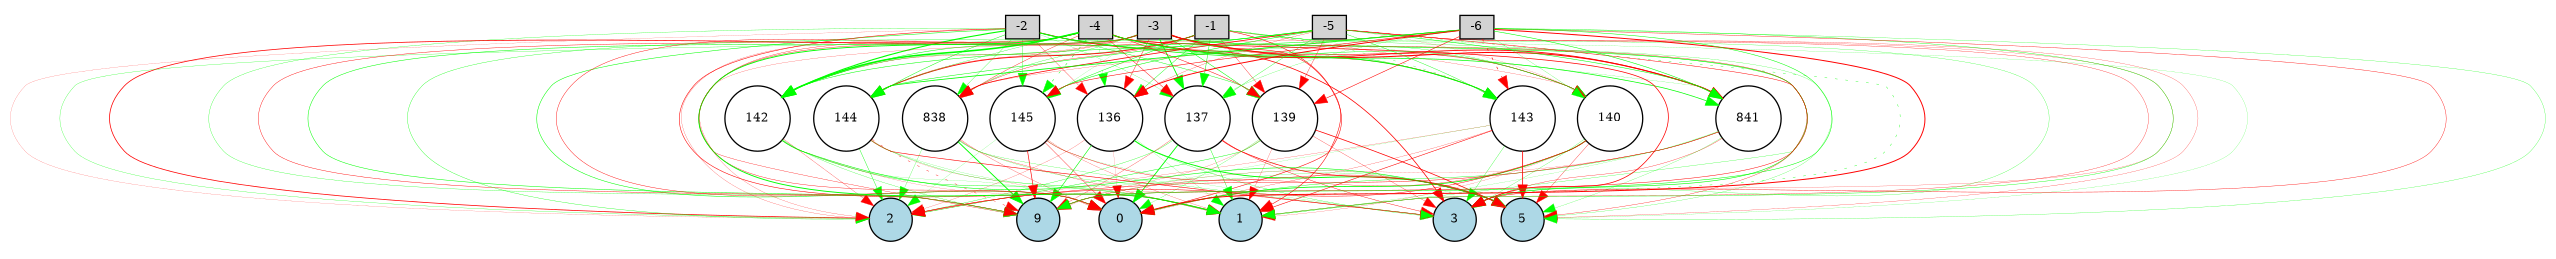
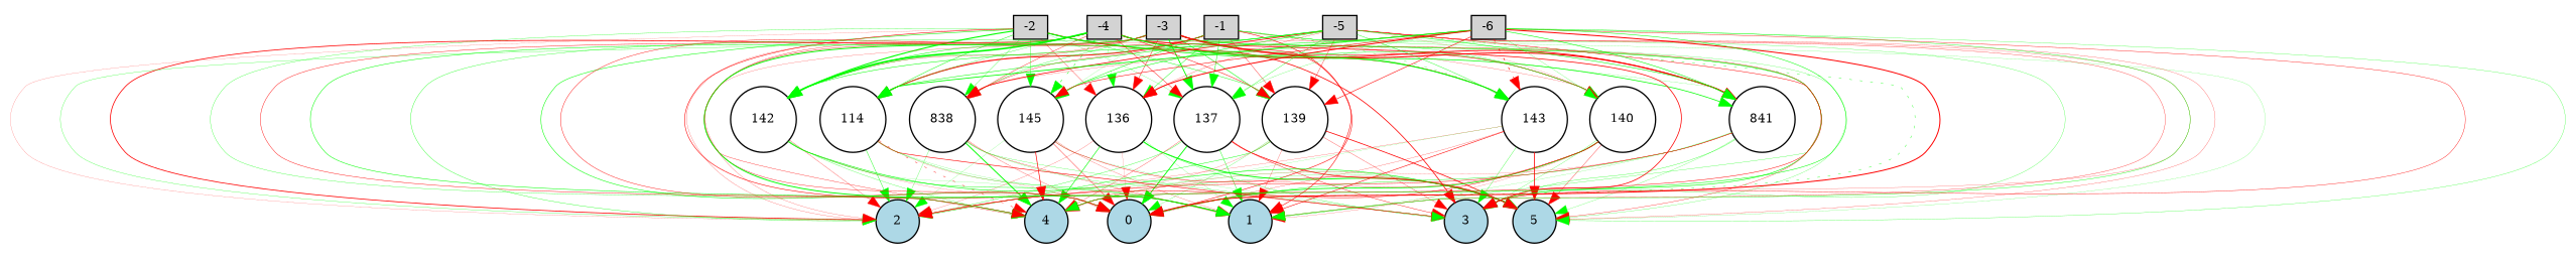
  digraph {
    node [fillcolor=white fontsize=9 shape=circle style=filled]
    edge [color=green style=solid]
    -1 [fillcolor=lightgray height=0.2 shape=box width=0.2]
    0 [fillcolor=lightblue height=0.2 width=0.2]
    1 [fillcolor=lightblue height=0.2 width=0.2]
    2 [fillcolor=lightblue height=0.2 width=0.2]
    3 [fillcolor=lightblue height=0.2 width=0.2]
-   4 [fillcolor=lightblue height=0.2 width=0.2 label=9]
+   4 [fillcolor=lightblue height=0.2 width=0.2]
    5 [fillcolor=lightblue height=0.2 width=0.2]
    136 [height=0.2 width=0.2]
    137 [height=0.2 width=0.2]
    n10 [height=0.2 label=838 width=0.2]
    139 [height=0.2 width=0.2]
    140 [height=0.2 width=0.2]
    n13 [height=0.2 label=841 width=0.2]
    142 [height=0.2 width=0.2]
    143 [height=0.2 width=0.2]
-   144 [height=0.2 width=0.2]
+   144 [height=0.2 width=0.2 label=114]
    145 [height=0.2 width=0.2]
    -2 [fillcolor=lightgray height=0.2 shape=box width=0.2]
    -3 [fillcolor=lightgray height=0.2 shape=box width=0.2]
    -4 [fillcolor=lightgray height=0.2 shape=box width=0.2]
    -5 [fillcolor=lightgray height=0.2 shape=box width=0.2]
    -6 [fillcolor=lightgray height=0.2 shape=box width=0.2]
    -1 -> 0 [color=red penwidth=0.424247020068924]
    -1 -> 1 [penwidth=0.20617013019878574]
    -1 -> 2 [color=red penwidth=0.15731655970083083]
    -1 -> 3 [penwidth=0.1979648885556423]
    -1 -> 4 [color=red penwidth=0.25189319356068374]
    -1 -> 5 [penwidth=0.12808979716037397]
    -1 -> 136 [penwidth=0.2994095119882732]
    -1 -> 137 [penwidth=0.3641134604436057]
    -1 -> n10 [color=red penwidth=0.2738792805879199]
    -1 -> 139 [color=red penwidth=0.26004817673343006]
    -1 -> 140 [color=red penwidth=0.16298053845244798]
    -1 -> n13 [penwidth=0.12783721862149103]
    -1 -> 142 [penwidth=0.29275857292960905]
    -1 -> 143 [penwidth=0.21417642328176006 style=dotted]
    -1 -> 144 [color=red penwidth=0.6741020990142107]
    -1 -> 145 [penwidth=0.3650002140686347]
    136 -> 0 [color=red penwidth=0.10191586082044449]
    136 -> 1 [penwidth=0.12230703428154312]
    136 -> 2 [color=red penwidth=0.15352155091269226]
    136 -> 3 [penwidth=0.2191656498526129]
    136 -> 4 [penwidth=0.4575754983754392]
    136 -> 5 [penwidth=0.71351089018217]
    137 -> 0 [penwidth=0.6741634708501456]
    137 -> 1 [penwidth=0.308630716010355]
    137 -> 2 [penwidth=0.24451570242081153]
    137 -> 3 [color=red penwidth=0.31076486949297244]
    137 -> 4 [color=red penwidth=0.20790215196370943]
    137 -> 5 [color=red penwidth=0.5485153221017439]
    n10 -> 0 [color=red penwidth=0.1886285802697754]
    n10 -> 1 [color=red penwidth=0.1991263678069769]
    n10 -> 2 [penwidth=0.18409344667043437]
    n10 -> 3 [penwidth=0.18275250848271066]
    n10 -> 4 [penwidth=0.7175279257008891]
    n10 -> 5 [penwidth=0.17404589103033147]
    139 -> 0 [penwidth=0.16723059886823122]
    139 -> 1 [color=red penwidth=0.16097231069115286]
    139 -> 2 [penwidth=0.3272895459126077]
    139 -> 3 [color=red penwidth=0.2066963990655309]
    139 -> 4 [color=red penwidth=0.131308703598146]
    139 -> 5 [color=red penwidth=0.5704982235621991]
    140 -> 0 [penwidth=0.6212204578585622]
    140 -> 1 [color=red penwidth=0.12703901573429832]
    140 -> 2 [color=red penwidth=0.36875682741412974]
    140 -> 3 [penwidth=0.17617876326560317]
    140 -> 4 [color=red penwidth=0.224762339993433]
    140 -> 5 [color=red penwidth=0.2371527621919091]
    n13 -> 0 [penwidth=0.29194265530354235]
    n13 -> 1 [penwidth=0.11373308854215487]
    n13 -> 2 [color=red penwidth=0.3375934589402593]
-   n13 -> 3 [color=red penwidth=0.2345890356270753]
+   n13 -> 3 [penwidth=0.2345890356270753]
    n13 -> 4 [color=red penwidth=0.12605997937887695]
    n13 -> 5 [penwidth=0.1595472569666187]
    142 -> 0 [penwidth=0.11348311080937806]
    142 -> 1 [penwidth=0.31853900635011034]
    142 -> 2 [color=red penwidth=0.1947387370487721]
    142 -> 3 [color=red penwidth=0.1211320968404482]
    142 -> 4 [penwidth=0.20505969723515338]
    142 -> 5 [penwidth=0.43615684599527615]
    143 -> 0 [color=red penwidth=0.1688317384527454]
    143 -> 1 [color=red penwidth=0.41858314573930877]
    143 -> 2 [color=red penwidth=0.14586080558820555]
    143 -> 3 [penwidth=0.22581753869551727]
    143 -> 4 [penwidth=0.10092201724839304]
    143 -> 5 [color=red penwidth=0.6132912491777031]
    144 -> 0 [color=red penwidth=0.11257811145185612]
    144 -> 1 [penwidth=0.22247372634511411]
    144 -> 2 [penwidth=0.30835410914804784]
    144 -> 3 [color=red penwidth=0.44447766237460795]
    144 -> 4 [color=red penwidth=0.29330364144624643 style=dotted]
    144 -> 5 [penwidth=0.12445474634280737]
    145 -> 0 [color=red penwidth=0.27978962390558215]
    145 -> 1 [color=red penwidth=0.16013537309752804]
    145 -> 2 [penwidth=0.11100349974115796]
    145 -> 3 [penwidth=0.10806369515787845]
    145 -> 4 [color=red penwidth=0.49718996050987607]
    145 -> 5 [color=red penwidth=0.3061725344244587]
    -2 -> 0 [penwidth=0.40054138608477985]
    -2 -> 1 [color=red penwidth=0.42406140561499117]
    -2 -> 2 [color=red penwidth=0.11566122038937832]
    -2 -> 3 [color=red penwidth=0.5816466944494172]
    -2 -> 4 [penwidth=0.22327246029811537]
    -2 -> 136 [color=red penwidth=0.2319076938695301]
    -2 -> 137 [penwidth=0.15039207603913518]
    -2 -> n10 [penwidth=0.2132387509417913]
    -2 -> 139 [penwidth=0.31941570539535524]
    -2 -> 140 [penwidth=0.2002112536423991]
    -2 -> n13 [penwidth=0.5453716107459328]
    -2 -> 142 [penwidth=0.8521373927737408]
    -2 -> 143 [penwidth=0.30319695577906736]
    -2 -> 144 [penwidth=0.3515356505508328]
    -2 -> 145 [penwidth=0.2650621174226102]
    -3 -> 0 [color=red penwidth=0.2903198944696165]
    -3 -> 1 [color=red penwidth=0.42795310790466023]
    -3 -> 2 [color=red penwidth=0.5780474522538372]
    -3 -> 3 [penwidth=0.45648096154296935]
    -3 -> 4 [penwidth=0.3884981980073524]
    -3 -> 5 [penwidth=0.17226858975627007]
    -3 -> 136 [color=red penwidth=0.31014783784492317]
    -3 -> 137 [penwidth=0.6740111895945932]
    -3 -> n10 [penwidth=0.23841848052051534]
    -3 -> 139 [penwidth=0.40176260900484695]
    -3 -> 140 [color=red penwidth=0.41827472688373546]
    -3 -> n13 [color=red penwidth=0.7970355977429173]
    -3 -> 142 [color=red penwidth=0.17931462683340904]
    -3 -> 143 [color=red penwidth=0.305588428160642]
    -3 -> 144 [color=red penwidth=0.21033664832346632]
    -3 -> 145 [penwidth=0.1101538479225683]
    -4 -> 0 [color=red penwidth=0.32295240561623784]
    -4 -> 1 [penwidth=0.708673399621112]
    -4 -> 2 [penwidth=0.20636222314032476]
    -4 -> 3 [color=red penwidth=0.5669030587429477]
    -4 -> 4 [color=red penwidth=0.31820752547084463]
    -4 -> 5 [color=red penwidth=0.24771778632947047]
    -4 -> 136 [penwidth=0.16791885862375824 style=dotted]
    -4 -> 137 [color=red penwidth=0.3267206888026898]
    -4 -> n10 [color=red penwidth=0.2896983845486669]
    -4 -> 139 [color=red penwidth=0.36766040494407537]
    -4 -> 140 [penwidth=0.3123990227976411]
    -4 -> n13 [color=red penwidth=0.6692765664983504]
    -4 -> 142 [penwidth=1.2045637889895116]
    -4 -> 143 [penwidth=0.7401609835689449]
    -4 -> 144 [penwidth=0.22126620645782047]
    -4 -> 145 [penwidth=0.37372301338940384 style=dotted]
    -5 -> 0 [penwidth=0.27796385597287665 style=dotted]
    -5 -> 1 [color=red penwidth=0.23077976931111585]
    -5 -> 2 [penwidth=0.2620220866314855]
    -5 -> 3 [color=red penwidth=0.15645220313745728]
    -5 -> 4 [color=red penwidth=0.36557963352142886]
    -5 -> 5 [color=red penwidth=0.173523482976771]
    -5 -> 136 [color=red penwidth=0.1845393357436137]
    -5 -> 137 [penwidth=0.24953773973406876]
    -5 -> n10 [color=red penwidth=0.5918602004185606]
    -5 -> 139 [color=red penwidth=0.24943276336645118]
    -5 -> 140 [color=red penwidth=0.1001033668729699]
    -5 -> n13 [penwidth=0.4042790540579074]
    -5 -> 142 [penwidth=0.39184988888660355]
    -5 -> 143 [penwidth=0.29626776543500766]
    -5 -> 144 [penwidth=0.38379115931365415]
    -5 -> 145 [penwidth=0.40751076942423126]
    -6 -> 0 [color=red penwidth=0.7500874748253911]
    -6 -> 1 [penwidth=0.29909242140103787]
    -6 -> 2 [color=red penwidth=0.15437739087882074]
    -6 -> 3 [color=red penwidth=0.29176139996259653]
    -6 -> 4 [penwidth=0.39080281593794863]
    -6 -> 5 [penwidth=0.19926324629774284]
    -6 -> 136 [color=red penwidth=0.7369691899095298]
    -6 -> 137 [penwidth=0.1624579014515823]
    -6 -> n10 [color=red penwidth=0.154787367414497]
    -6 -> 139 [color=red penwidth=0.42110212560848337]
    -6 -> 140 [penwidth=0.15860832060309615]
    -6 -> n13 [penwidth=0.42656967261094825]
    -6 -> 142 [penwidth=0.3921138755256647]
    -6 -> 143 [color=red penwidth=0.4872501631183612 style=dotted]
    -6 -> 144 [penwidth=0.6277459504176894]
    -6 -> 145 [color=red penwidth=0.4197661263070669]
  }
